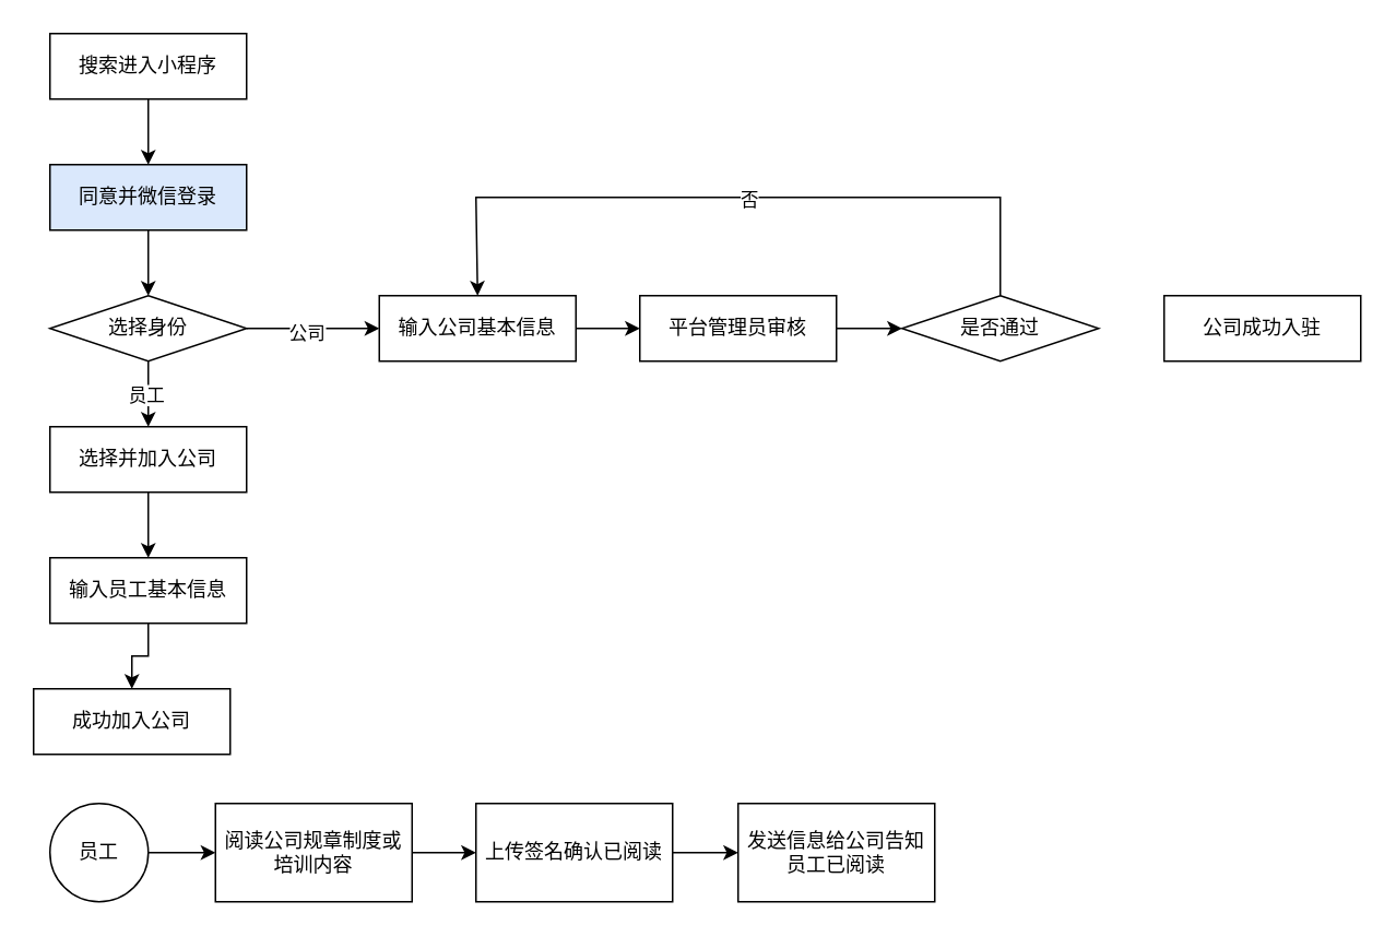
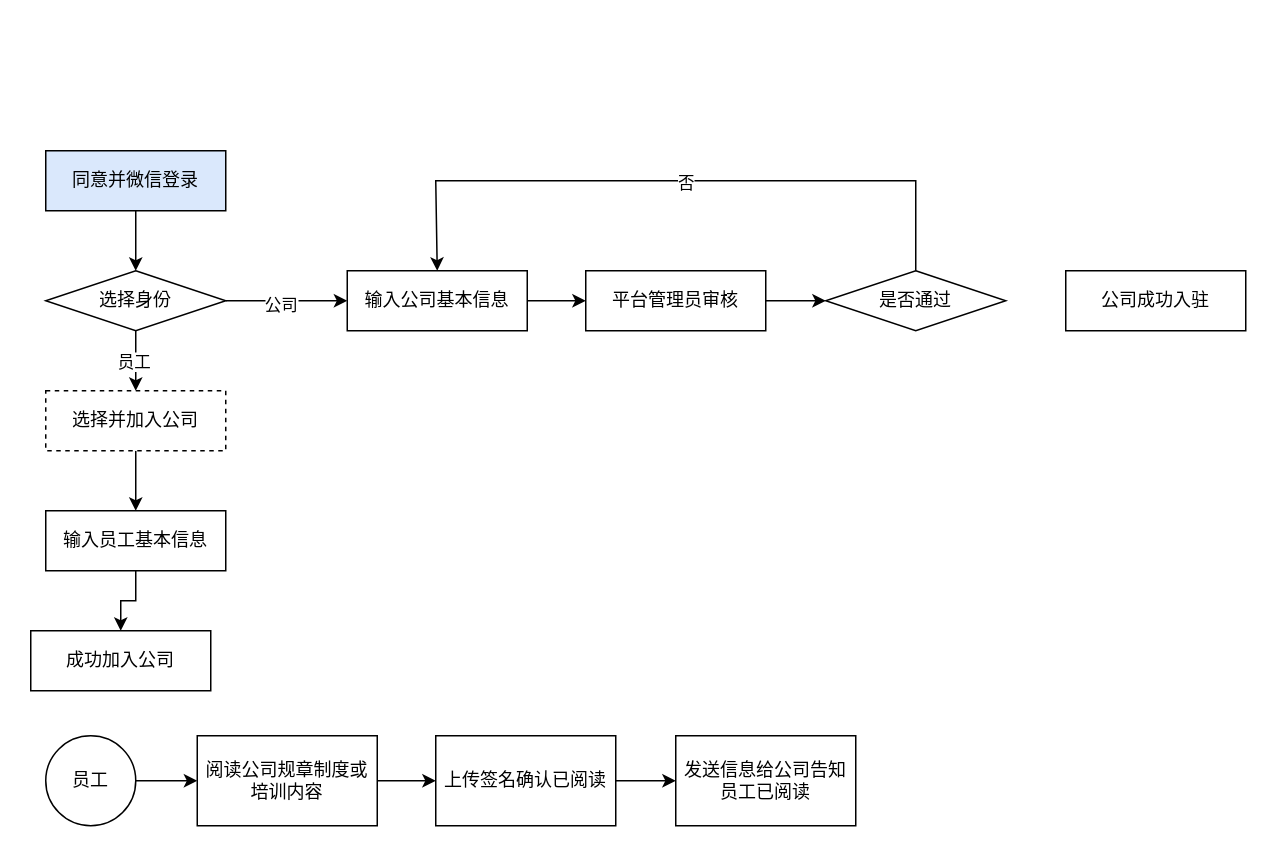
  <mxCell id="0" />
  <mxCell id="1" parent="0" />
  <mxCell id="2" value="" style="edgeStyle=orthogonalEdgeStyle;rounded=0;orthogonalLoop=1;jettySize=auto;html=1;" edge="1" parent="1" source="14" target="8"><mxGeometry relative="1" as="geometry" /></mxCell>
- <mxCell id="3" value="搜索进入小程序" style="rounded=0;whiteSpace=wrap;html=1;" vertex="1" parent="1"><mxGeometry x="30" y="20" width="120" height="40" as="geometry" /></mxCell>
  <mxCell id="4" value="" style="edgeStyle=orthogonalEdgeStyle;rounded=0;orthogonalLoop=1;jettySize=auto;html=1;" edge="1" parent="1" source="8" target="10"><mxGeometry relative="1" as="geometry" /></mxCell>
  <mxCell id="5" value="公司" style="edgeLabel;html=1;align=center;verticalAlign=middle;resizable=0;points=[];" vertex="1" connectable="0" parent="4"><mxGeometry x="-0.108" y="-2" relative="1" as="geometry"><mxPoint as="offset" /></mxGeometry></mxCell>
  <mxCell id="6" value="" style="edgeStyle=orthogonalEdgeStyle;rounded=0;orthogonalLoop=1;jettySize=auto;html=1;" edge="1" parent="1" source="8" target="12"><mxGeometry relative="1" as="geometry" /></mxCell>
  <mxCell id="7" value="员工" style="edgeLabel;html=1;align=center;verticalAlign=middle;resizable=0;points=[];" vertex="1" connectable="0" parent="6"><mxGeometry y="-2" relative="1" as="geometry"><mxPoint as="offset" /></mxGeometry></mxCell>
  <mxCell id="8" value="选择身份" style="rhombus;whiteSpace=wrap;html=1;rounded=0;" vertex="1" parent="1"><mxGeometry x="30" y="180" width="120" height="40" as="geometry" /></mxCell>
  <mxCell id="9" value="" style="edgeStyle=orthogonalEdgeStyle;rounded=0;orthogonalLoop=1;jettySize=auto;html=1;" edge="1" parent="1" source="10" target="16"><mxGeometry relative="1" as="geometry" /></mxCell>
  <mxCell id="10" value="输入公司基本信息" style="whiteSpace=wrap;html=1;rounded=0;" vertex="1" parent="1"><mxGeometry x="231" y="180" width="120" height="40" as="geometry" /></mxCell>
  <mxCell id="11" value="" style="edgeStyle=orthogonalEdgeStyle;rounded=0;orthogonalLoop=1;jettySize=auto;html=1;" edge="1" parent="1" source="12" target="22"><mxGeometry relative="1" as="geometry" /></mxCell>
- <mxCell id="12" value="选择并加入公司" style="whiteSpace=wrap;html=1;rounded=0;" vertex="1" parent="1"><mxGeometry x="30" y="260" width="120" height="40" as="geometry" /></mxCell>
- <mxCell id="13" value="" style="edgeStyle=orthogonalEdgeStyle;rounded=0;orthogonalLoop=1;jettySize=auto;html=1;" edge="1" parent="1" source="3" target="14"><mxGeometry relative="1" as="geometry"><mxPoint x="90" y="60" as="sourcePoint" /><mxPoint x="90" y="100" as="targetPoint" /></mxGeometry></mxCell>
+ <mxCell id="12" value="选择并加入公司" style="whiteSpace=wrap;html=1;rounded=0;dashed=1;" vertex="1" parent="1"><mxGeometry x="30" y="260" width="120" height="40" as="geometry" /></mxCell>
  <mxCell id="14" value="同意并微信登录" style="rounded=0;whiteSpace=wrap;html=1;fillColor=#dae8fc;" vertex="1" parent="1"><mxGeometry x="30" y="100" width="120" height="40" as="geometry" /></mxCell>
  <mxCell id="15" value="" style="edgeStyle=orthogonalEdgeStyle;rounded=0;orthogonalLoop=1;jettySize=auto;html=1;" edge="1" parent="1" source="16" target="19"><mxGeometry relative="1" as="geometry" /></mxCell>
  <mxCell id="16" value="平台管理员审核" style="whiteSpace=wrap;html=1;rounded=0;" vertex="1" parent="1"><mxGeometry x="390" y="180" width="120" height="40" as="geometry" /></mxCell>
  <mxCell id="17" style="edgeStyle=orthogonalEdgeStyle;rounded=0;orthogonalLoop=1;jettySize=auto;html=1;exitX=0.5;exitY=0;exitDx=0;exitDy=0;entryX=0.5;entryY=0;entryDx=0;entryDy=0;" edge="1" parent="1" source="19" target="10"><mxGeometry relative="1" as="geometry"><Array as="points"><mxPoint x="610" y="120" /><mxPoint x="290" y="120" /></Array></mxGeometry></mxCell>
  <mxCell id="18" value="否" style="edgeLabel;html=1;align=center;verticalAlign=middle;resizable=0;points=[];" vertex="1" connectable="0" parent="17"><mxGeometry x="-0.029" y="1" relative="1" as="geometry"><mxPoint as="offset" /></mxGeometry></mxCell>
  <mxCell id="19" value="是否通过" style="rhombus;whiteSpace=wrap;html=1;rounded=0;" vertex="1" parent="1"><mxGeometry x="550" y="180" width="120" height="40" as="geometry" /></mxCell>
  <mxCell id="20" value="公司成功入驻" style="whiteSpace=wrap;html=1;rounded=0;" vertex="1" parent="1"><mxGeometry x="710" y="180" width="120" height="40" as="geometry" /></mxCell>
  <mxCell id="21" value="" style="edgeStyle=orthogonalEdgeStyle;rounded=0;orthogonalLoop=1;jettySize=auto;html=1;" edge="1" parent="1" source="22" target="23"><mxGeometry relative="1" as="geometry" /></mxCell>
  <mxCell id="22" value="输入员工基本信息" style="whiteSpace=wrap;html=1;rounded=0;" vertex="1" parent="1"><mxGeometry x="30" y="340" width="120" height="40" as="geometry" /></mxCell>
  <mxCell id="23" value="成功加入公司" style="whiteSpace=wrap;html=1;rounded=0;" vertex="1" parent="1"><mxGeometry x="20" y="420" width="120" height="40" as="geometry" /></mxCell>
  <mxCell id="24" value="" style="edgeStyle=orthogonalEdgeStyle;rounded=0;orthogonalLoop=1;jettySize=auto;html=1;" edge="1" parent="1" source="25" target="27"><mxGeometry relative="1" as="geometry" /></mxCell>
  <mxCell id="25" value="员工" style="ellipse;whiteSpace=wrap;html=1;aspect=fixed;" vertex="1" parent="1"><mxGeometry x="30" y="490" width="60" height="60" as="geometry" /></mxCell>
  <mxCell id="26" value="" style="edgeStyle=orthogonalEdgeStyle;rounded=0;orthogonalLoop=1;jettySize=auto;html=1;" edge="1" parent="1" source="27" target="29"><mxGeometry relative="1" as="geometry" /></mxCell>
  <mxCell id="27" value="阅读公司规章制度或培训内容" style="whiteSpace=wrap;html=1;" vertex="1" parent="1"><mxGeometry x="131" y="490" width="120" height="60" as="geometry" /></mxCell>
  <mxCell id="28" value="" style="edgeStyle=orthogonalEdgeStyle;rounded=0;orthogonalLoop=1;jettySize=auto;html=1;" edge="1" parent="1" source="29" target="30"><mxGeometry relative="1" as="geometry" /></mxCell>
  <mxCell id="29" value="上传签名确认已阅读" style="whiteSpace=wrap;html=1;" vertex="1" parent="1"><mxGeometry x="290" y="490" width="120" height="60" as="geometry" /></mxCell>
  <mxCell id="30" value="发送信息给公司告知员工已阅读" style="whiteSpace=wrap;html=1;" vertex="1" parent="1"><mxGeometry x="450" y="490" width="120" height="60" as="geometry" /></mxCell>
